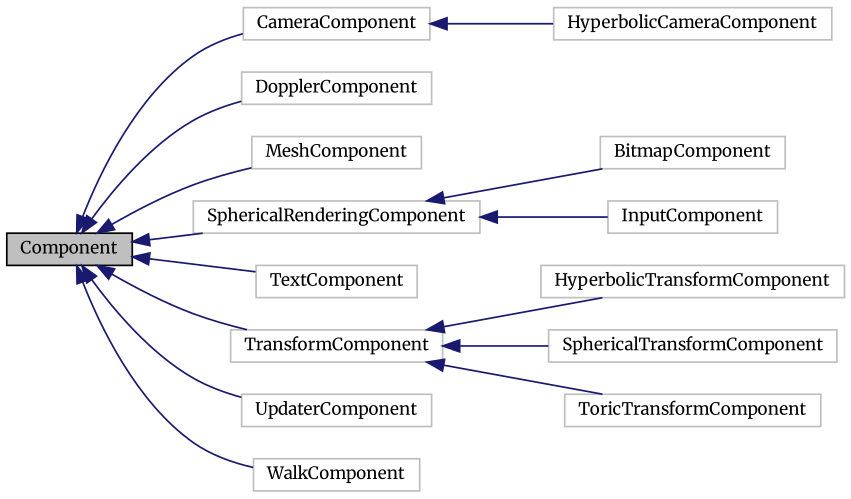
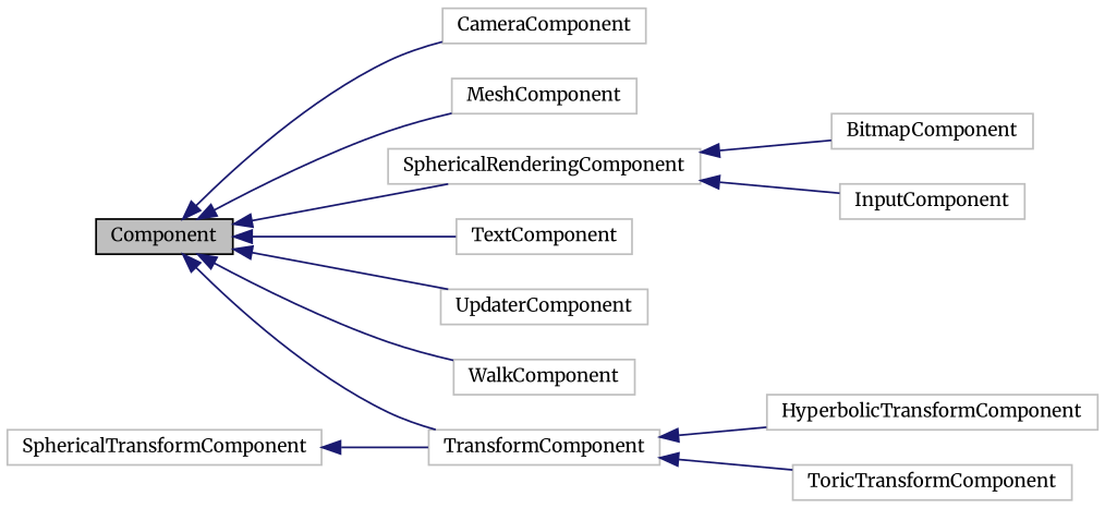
  digraph {
    fontname=Merriweather
    rankdir=LR
    node [color=grey75 fillcolor=white fontname=Merriweather fontsize=10 shape=record style=filled]
    edge [color=midnightblue dir=back fontname=Merriweather fontsize=10 labelfontname=Helvetica labelfontsize=10 style=solid]
    n1 [color=black fillcolor=grey75 fontcolor=black height=0.2 label=Component width=0.4]
    n2 [height=0.2 label=CameraComponent width=0.4]
-   n3 [height=0.2 label=DopplerComponent width=0.4]
    n4 [height=0.2 label=MeshComponent width=0.4]
    n5 [height=0.2 label=SphericalRenderingComponent width=0.4]
    n6 [height=0.2 label=TextComponent width=0.4]
    n7 [height=0.2 label=TransformComponent width=0.4]
    n8 [height=0.2 label=UpdaterComponent width=0.4]
    n9 [height=0.2 label=WalkComponent width=0.4]
    n10 [height=0.2 label=BitmapComponent width=0.4]
-   n11 [height=0.2 label=HyperbolicCameraComponent width=0.4]
    n12 [height=0.2 label=InputComponent width=0.4]
    n13 [height=0.2 label=HyperbolicTransformComponent width=0.4]
    n14 [height=0.2 label=SphericalTransformComponent width=0.4]
    n15 [height=0.2 label=ToricTransformComponent width=0.4]
    n1 -> n2
-   n1 -> n3
    n1 -> n4
    n1 -> n5
    n1 -> n6
    n1 -> n7
    n1 -> n8
    n1 -> n9
-   n2 -> n11
    n5 -> n10
    n5 -> n12
    n7 -> n13
-   n7 -> n14
+   n14 -> n7
    n7 -> n15
  }
